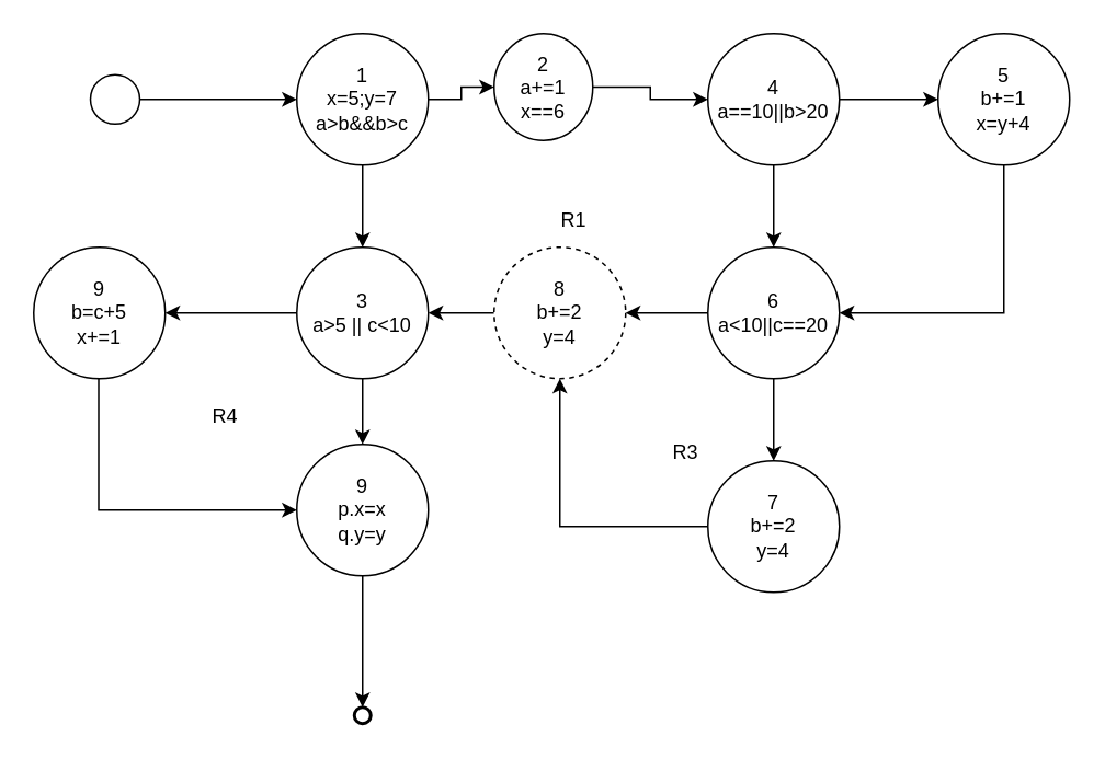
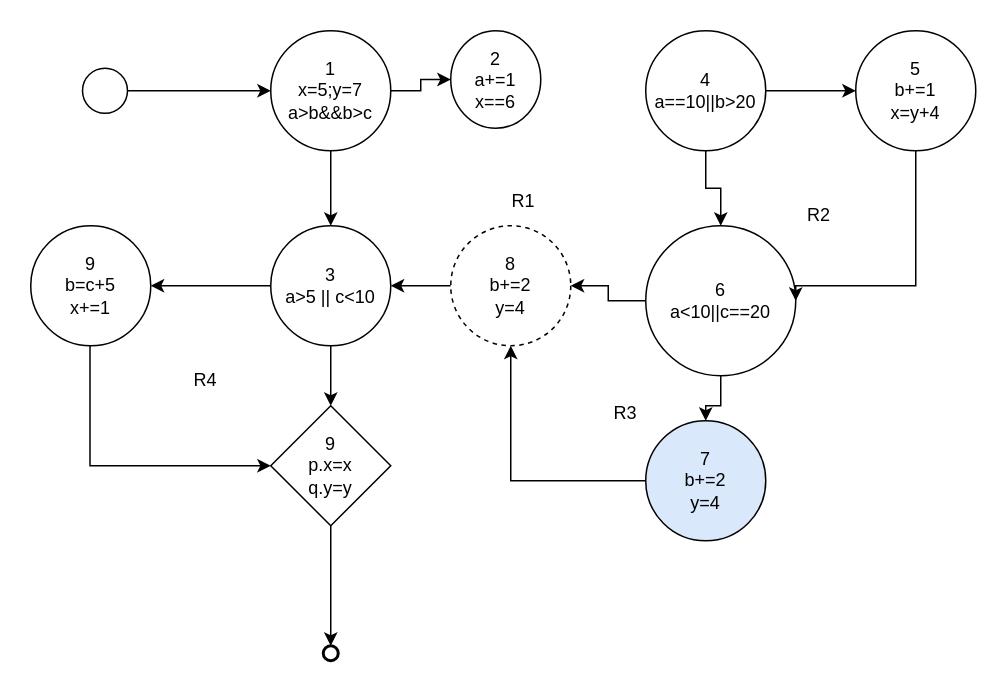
  <mxCell id="0" />
  <mxCell id="1" parent="0" />
  <mxCell id="2" value="" style="edgeStyle=orthogonalEdgeStyle;rounded=0;orthogonalLoop=1;jettySize=auto;html=1;" edge="1" parent="1" source="4" target="19"><mxGeometry relative="1" as="geometry" /></mxCell>
  <mxCell id="3" value="" style="edgeStyle=orthogonalEdgeStyle;rounded=0;orthogonalLoop=1;jettySize=auto;html=1;" edge="1" parent="1" source="4" target="7"><mxGeometry relative="1" as="geometry" /></mxCell>
  <mxCell id="4" value="1&lt;br&gt;x=5;y=7&lt;br&gt;a&amp;gt;b&amp;amp;&amp;amp;b&amp;gt;c" style="ellipse;whiteSpace=wrap;html=1;aspect=fixed;" vertex="1" parent="1"><mxGeometry x="180" y="20" width="80" height="80" as="geometry" /></mxCell>
  <mxCell id="5" value="" style="edgeStyle=orthogonalEdgeStyle;rounded=0;orthogonalLoop=1;jettySize=auto;html=1;" edge="1" parent="1" source="7" target="9"><mxGeometry relative="1" as="geometry" /></mxCell>
  <mxCell id="6" value="" style="edgeStyle=orthogonalEdgeStyle;rounded=0;orthogonalLoop=1;jettySize=auto;html=1;" edge="1" parent="1" source="7" target="11"><mxGeometry relative="1" as="geometry" /></mxCell>
  <mxCell id="7" value="3&lt;br&gt;a&amp;gt;5 || c&amp;lt;10" style="ellipse;whiteSpace=wrap;html=1;aspect=fixed;" vertex="1" parent="1"><mxGeometry x="180" y="150" width="80" height="80" as="geometry" /></mxCell>
  <mxCell id="8" value="" style="edgeStyle=orthogonalEdgeStyle;rounded=0;orthogonalLoop=1;jettySize=auto;html=1;entryX=0;entryY=0.5;entryDx=0;entryDy=0;" edge="1" parent="1" target="11"><mxGeometry relative="1" as="geometry"><mxPoint x="59.5" y="230" as="sourcePoint" /><mxPoint x="59.5" y="310" as="targetPoint" /><Array as="points"><mxPoint x="60" y="310" /></Array></mxGeometry></mxCell>
  <mxCell id="9" value="9&lt;br&gt;b=c+5&lt;br&gt;x+=1" style="ellipse;whiteSpace=wrap;html=1;aspect=fixed;" vertex="1" parent="1"><mxGeometry x="20" y="150" width="80" height="80" as="geometry" /></mxCell>
  <mxCell id="10" value="" style="edgeStyle=orthogonalEdgeStyle;rounded=0;orthogonalLoop=1;jettySize=auto;html=1;" edge="1" parent="1" source="11" target="26"><mxGeometry relative="1" as="geometry" /></mxCell>
- <mxCell id="11" value="9&lt;br&gt;p.x=x&lt;br&gt;q.y=y" style="ellipse;whiteSpace=wrap;html=1;aspect=fixed;" vertex="1" parent="1"><mxGeometry x="180" y="270" width="80" height="80" as="geometry" /></mxCell>
+ <mxCell id="11" value="9&lt;br&gt;p.x=x&lt;br&gt;q.y=y" style="rhombus;whiteSpace=wrap;html=1;aspect=fixed;" vertex="1" parent="1"><mxGeometry x="180" y="270" width="80" height="80" as="geometry" /></mxCell>
  <mxCell id="12" value="" style="edgeStyle=orthogonalEdgeStyle;rounded=0;orthogonalLoop=1;jettySize=auto;html=1;" edge="1" parent="1" source="14" target="21"><mxGeometry relative="1" as="geometry" /></mxCell>
  <mxCell id="13" value="" style="edgeStyle=orthogonalEdgeStyle;rounded=0;orthogonalLoop=1;jettySize=auto;html=1;entryX=0.5;entryY=0;entryDx=0;entryDy=0;" edge="1" parent="1" source="14" target="17"><mxGeometry relative="1" as="geometry"><mxPoint x="470" y="150" as="targetPoint" /></mxGeometry></mxCell>
  <mxCell id="14" value="4&lt;br&gt;a==10||b&amp;gt;20" style="ellipse;whiteSpace=wrap;html=1;aspect=fixed;" vertex="1" parent="1"><mxGeometry x="430" y="20" width="80" height="80" as="geometry" /></mxCell>
  <mxCell id="15" value="" style="edgeStyle=orthogonalEdgeStyle;rounded=0;orthogonalLoop=1;jettySize=auto;html=1;" edge="1" parent="1" source="17" target="25"><mxGeometry relative="1" as="geometry" /></mxCell>
  <mxCell id="16" value="" style="edgeStyle=orthogonalEdgeStyle;rounded=0;orthogonalLoop=1;jettySize=auto;html=1;" edge="1" parent="1" source="17" target="23"><mxGeometry relative="1" as="geometry" /></mxCell>
- <mxCell id="17" value="6&lt;br&gt;a&amp;lt;10||c==20" style="ellipse;whiteSpace=wrap;html=1;aspect=fixed;" vertex="1" parent="1"><mxGeometry x="430" y="150" width="80" height="80" as="geometry" /></mxCell>
- <mxCell id="18" value="" style="edgeStyle=orthogonalEdgeStyle;rounded=0;orthogonalLoop=1;jettySize=auto;html=1;" edge="1" parent="1" source="19" target="14"><mxGeometry relative="1" as="geometry" /></mxCell>
+ <mxCell id="17" value="6&lt;br&gt;a&amp;lt;10||c==20" style="ellipse;whiteSpace=wrap;html=1;aspect=fixed;" vertex="1" parent="1"><mxGeometry x="430" y="150" width="100" height="100" as="geometry" /></mxCell>
  <mxCell id="19" value="2&lt;br&gt;a+=1&lt;br&gt;x==6" style="ellipse;whiteSpace=wrap;html=1;aspect=fixed;" vertex="1" parent="1"><mxGeometry x="300" y="20" width="60" height="65" as="geometry" /></mxCell>
  <mxCell id="20" value="" style="edgeStyle=orthogonalEdgeStyle;rounded=0;orthogonalLoop=1;jettySize=auto;html=1;entryX=1;entryY=0.5;entryDx=0;entryDy=0;" edge="1" parent="1" source="21" target="17"><mxGeometry relative="1" as="geometry"><mxPoint x="509.69" y="190" as="targetPoint" /><Array as="points"><mxPoint x="610" y="190" /></Array></mxGeometry></mxCell>
  <mxCell id="21" value="5&lt;br&gt;b+=1&lt;br&gt;x=y+4" style="ellipse;whiteSpace=wrap;html=1;aspect=fixed;" vertex="1" parent="1"><mxGeometry x="570" y="20" width="80" height="80" as="geometry" /></mxCell>
  <mxCell id="22" value="" style="edgeStyle=orthogonalEdgeStyle;rounded=0;orthogonalLoop=1;jettySize=auto;html=1;" edge="1" parent="1" source="23" target="7"><mxGeometry relative="1" as="geometry" /></mxCell>
  <mxCell id="23" value="8&lt;br&gt;b+=2&lt;br&gt;y=4" style="ellipse;whiteSpace=wrap;html=1;aspect=fixed;dashed=1;" vertex="1" parent="1"><mxGeometry x="300" y="150" width="80" height="80" as="geometry" /></mxCell>
  <mxCell id="24" value="" style="edgeStyle=orthogonalEdgeStyle;rounded=0;orthogonalLoop=1;jettySize=auto;html=1;entryX=0.5;entryY=1;entryDx=0;entryDy=0;" edge="1" parent="1" source="25" target="23"><mxGeometry relative="1" as="geometry"><mxPoint x="350" y="320" as="targetPoint" /></mxGeometry></mxCell>
- <mxCell id="25" value="7&lt;br&gt;b+=2&lt;br&gt;y=4" style="ellipse;whiteSpace=wrap;html=1;aspect=fixed;" vertex="1" parent="1"><mxGeometry x="430" y="280" width="80" height="80" as="geometry" /></mxCell>
+ <mxCell id="25" value="7&lt;br&gt;b+=2&lt;br&gt;y=4" style="ellipse;whiteSpace=wrap;html=1;aspect=fixed;fillColor=#dae8fc;" vertex="1" parent="1"><mxGeometry x="430" y="280" width="80" height="80" as="geometry" /></mxCell>
  <mxCell id="26" value="" style="ellipse;whiteSpace=wrap;html=1;rounded=0;shadow=0;labelBackgroundColor=none;strokeColor=#000000;strokeWidth=2;fillColor=#ffffff;fontFamily=Verdana;fontSize=8;fontColor=#000000;align=center;" vertex="1" parent="1"><mxGeometry x="215" y="430" width="10" height="10" as="geometry" /></mxCell>
  <mxCell id="27" value="" style="edgeStyle=orthogonalEdgeStyle;rounded=0;orthogonalLoop=1;jettySize=auto;html=1;entryX=0;entryY=0.5;entryDx=0;entryDy=0;" edge="1" parent="1" source="28" target="4"><mxGeometry relative="1" as="geometry"><mxPoint x="164.5" y="60" as="targetPoint" /></mxGeometry></mxCell>
  <mxCell id="28" value="" style="ellipse;whiteSpace=wrap;html=1;rounded=0;shadow=0;labelBackgroundColor=none;strokeColor=#000000;strokeWidth=1;fillColor=#ffffff;fontFamily=Verdana;fontSize=8;fontColor=#000000;align=center;" vertex="1" parent="1"><mxGeometry x="54.5" y="45" width="30" height="30" as="geometry" /></mxCell>
  <mxCell id="29" value="R1" style="text;html=1;resizable=0;points=[];autosize=1;align=left;verticalAlign=top;spacingTop=-4;" vertex="1" parent="1"><mxGeometry x="339" y="124" width="30" height="20" as="geometry" /></mxCell>
+ <mxCell id="30" value="R2" style="text;html=1;resizable=0;points=[];autosize=1;align=left;verticalAlign=top;spacingTop=-4;" vertex="1" parent="1"><mxGeometry x="536" y="133" width="30" height="20" as="geometry" /></mxCell>
  <mxCell id="31" value="R3" style="text;html=1;resizable=0;points=[];autosize=1;align=left;verticalAlign=top;spacingTop=-4;" vertex="1" parent="1"><mxGeometry x="407" y="265" width="30" height="20" as="geometry" /></mxCell>
  <mxCell id="32" value="R4" style="text;html=1;resizable=0;points=[];autosize=1;align=left;verticalAlign=top;spacingTop=-4;" vertex="1" parent="1"><mxGeometry x="127" y="243" width="30" height="20" as="geometry" /></mxCell>
